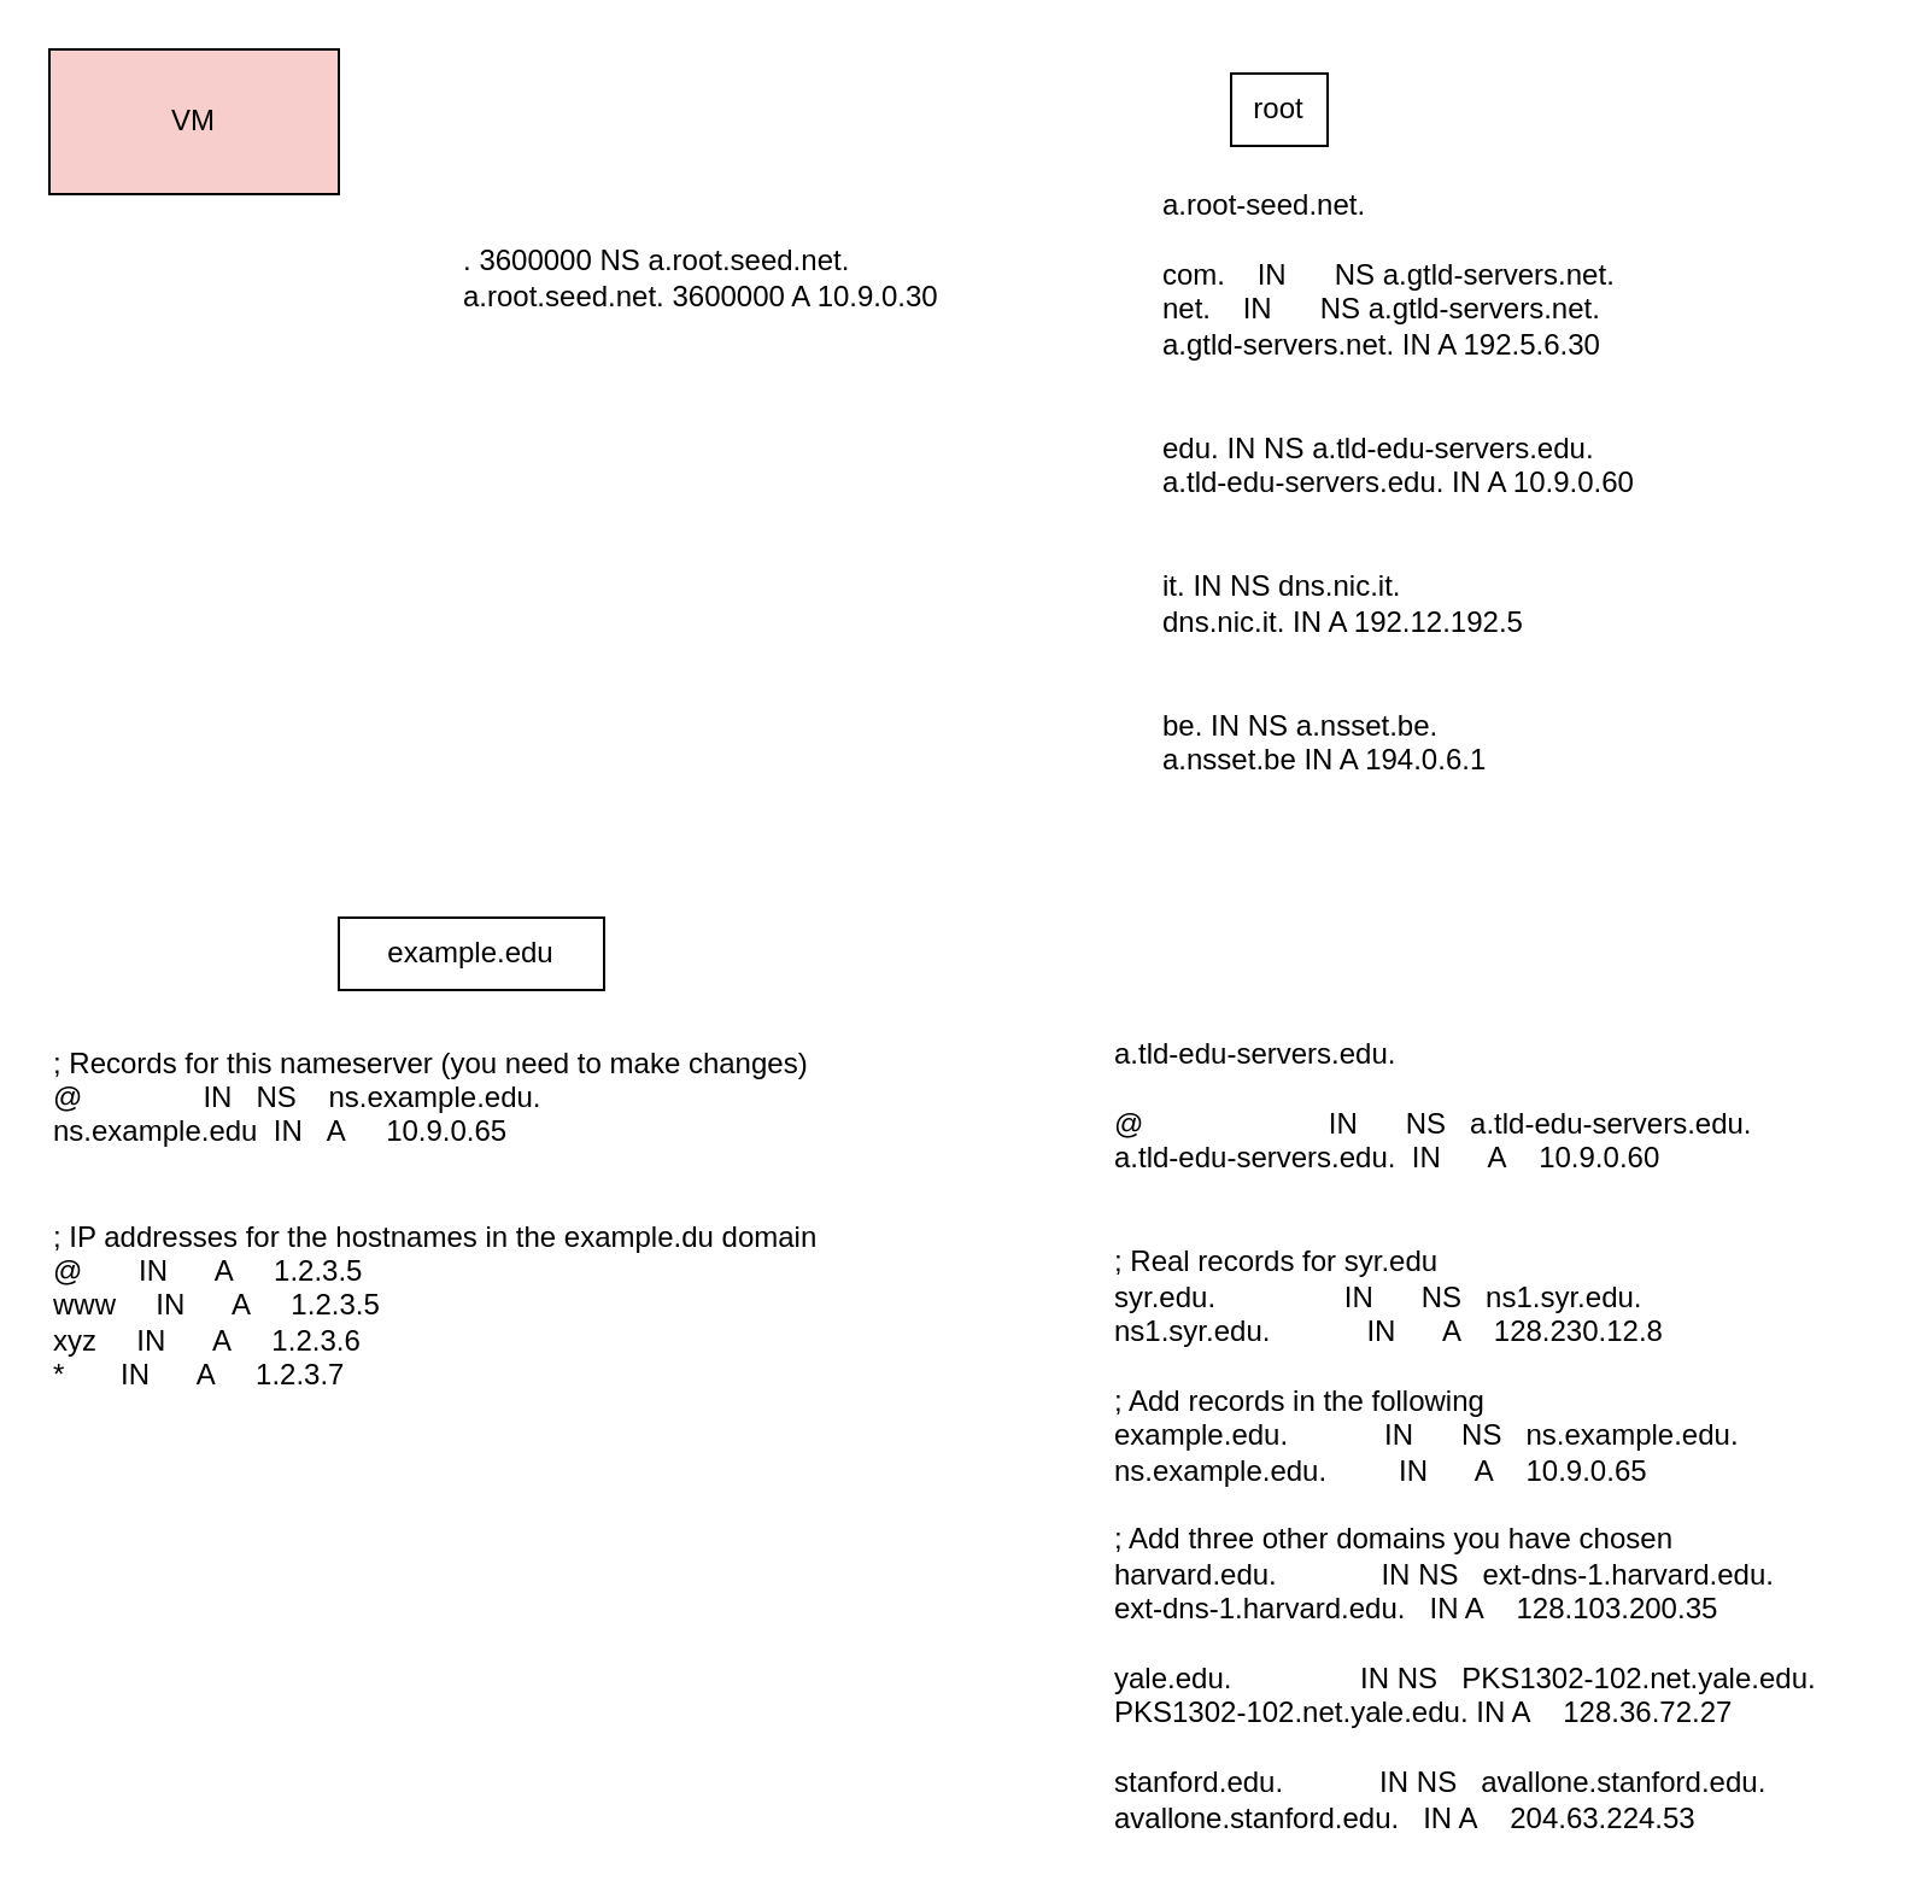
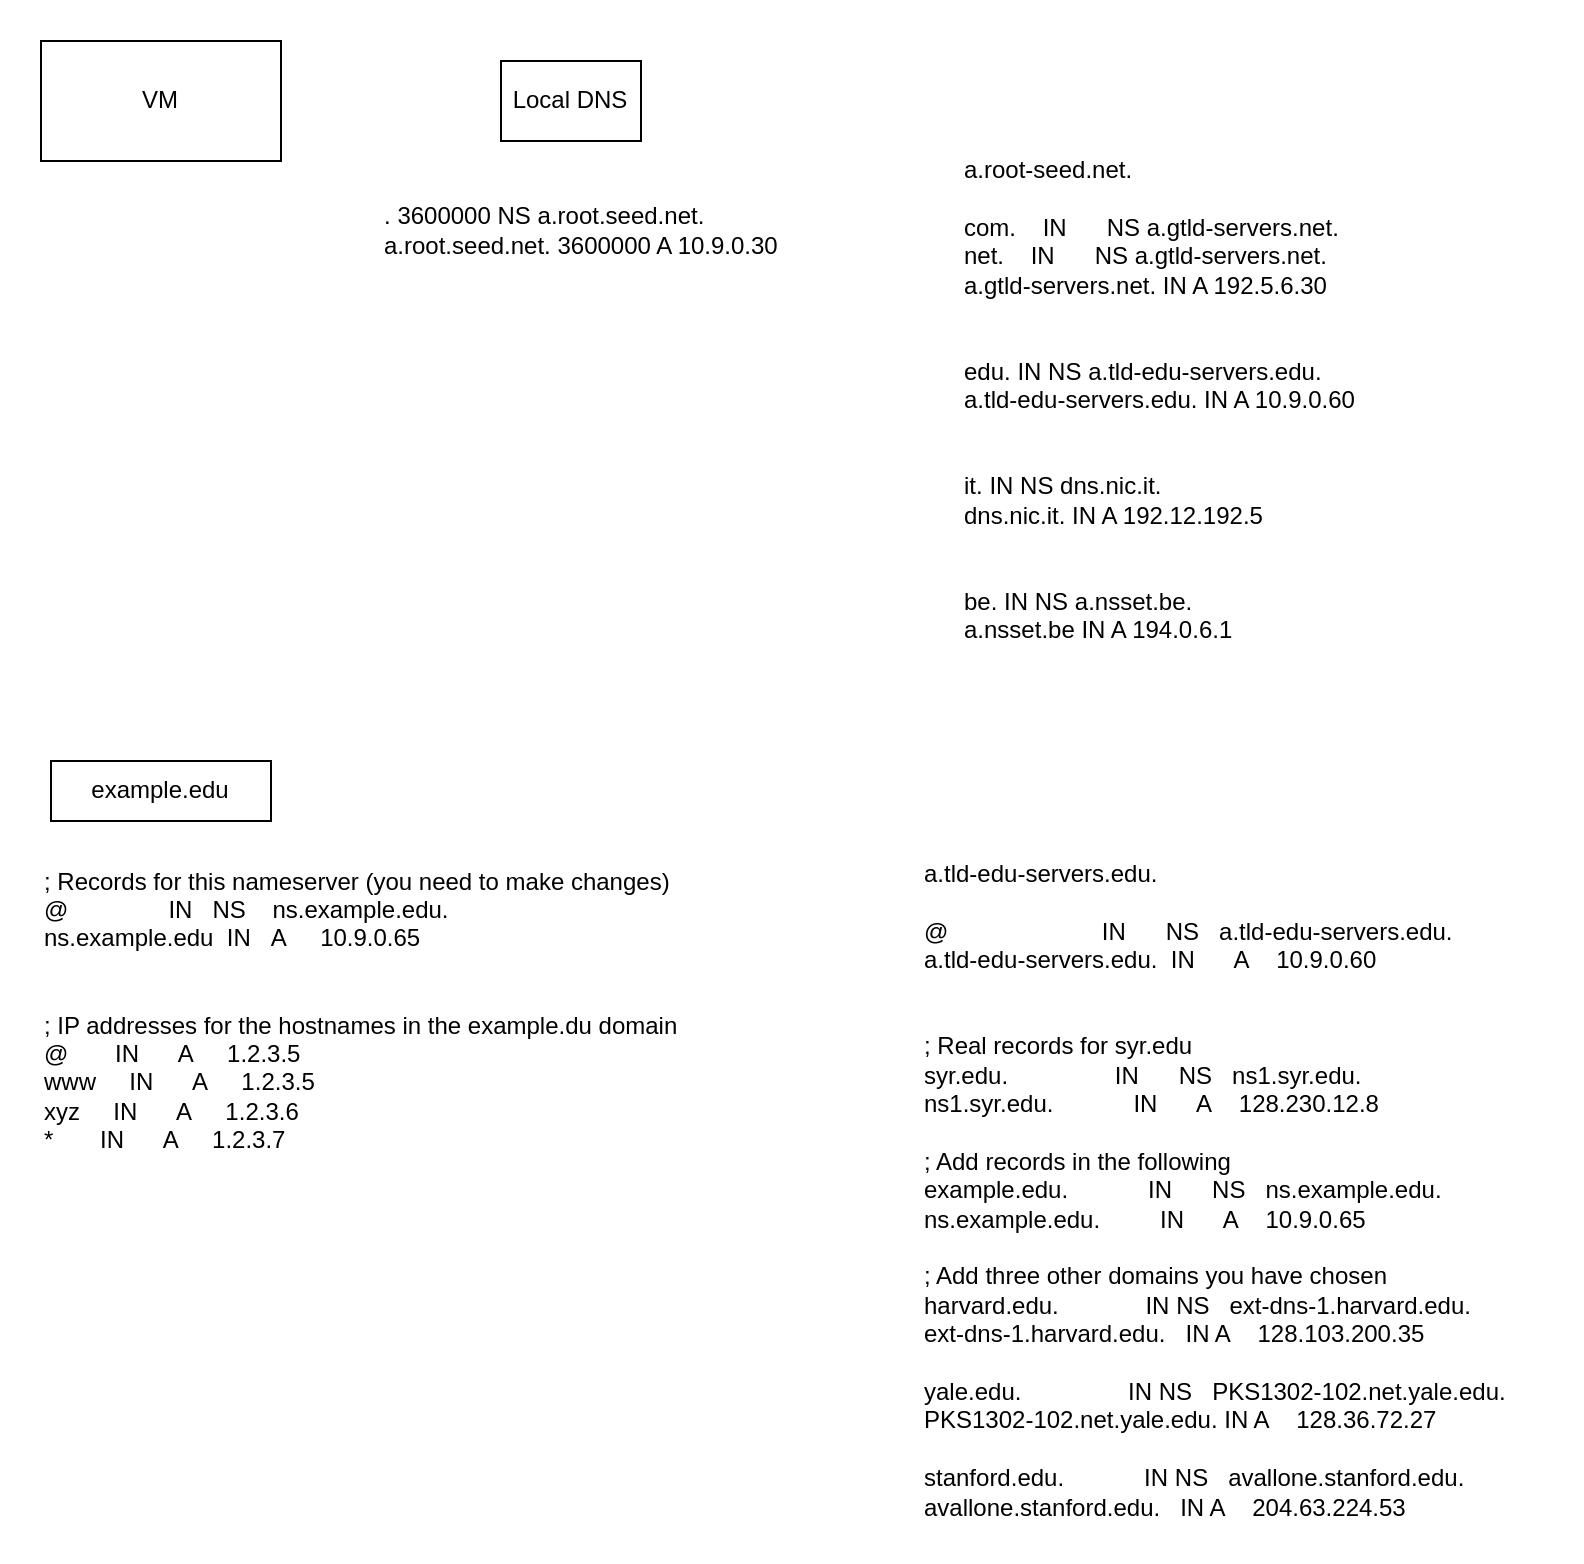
  <mxCell id="0" />
  <mxCell id="1" parent="0" />
- <mxCell id="2" value="root" style="rounded=0;whiteSpace=wrap;html=1;" vertex="1" parent="1"><mxGeometry x="510" y="30" width="40" height="30" as="geometry" /></mxCell>
- <mxCell id="3" value="example.edu" style="rounded=0;whiteSpace=wrap;html=1;" vertex="1" parent="1"><mxGeometry x="140" y="380" width="110" height="30" as="geometry" /></mxCell>
- <mxCell id="5" value="VM" style="rounded=0;whiteSpace=wrap;html=1;fillColor=#f8cecc;" vertex="1" parent="1"><mxGeometry x="20" y="20" width="120" height="60" as="geometry" /></mxCell>
+ <mxCell id="3" value="example.edu" style="rounded=0;whiteSpace=wrap;html=1;" vertex="1" parent="1"><mxGeometry x="25" y="380" width="110" height="30" as="geometry" /></mxCell>
+ <mxCell id="4" value="Local DNS" style="rounded=0;whiteSpace=wrap;html=1;" vertex="1" parent="1"><mxGeometry x="250" y="30" width="70" height="40" as="geometry" /></mxCell>
+ <mxCell id="5" value="VM" style="rounded=0;whiteSpace=wrap;html=1;" vertex="1" parent="1"><mxGeometry x="20" y="20" width="120" height="60" as="geometry" /></mxCell>
  <mxCell id="6" value="&lt;div&gt;.&lt;span&gt;&#09;&lt;/span&gt;3600000&lt;span&gt;&#09;&lt;/span&gt;NS&lt;span&gt;&#09;&lt;/span&gt;a.root.seed.net.&lt;/div&gt;&lt;div&gt;a.root.seed.net.&lt;span&gt;&#09;&lt;/span&gt;3600000&lt;span&gt;&#09;&lt;/span&gt;A&lt;span&gt;&#09;&lt;/span&gt;10.9.0.30&lt;/div&gt;" style="text;html=1;align=left;verticalAlign=middle;resizable=0;points=[];autosize=1;strokeColor=none;fillColor=none;" vertex="1" parent="1"><mxGeometry x="190" y="100" width="210" height="30" as="geometry" /></mxCell>
  <mxCell id="7" value="a.root-seed.net.&lt;br&gt;&lt;br&gt;&lt;div&gt;com.&amp;nbsp; &amp;nbsp; IN&amp;nbsp; &amp;nbsp; &amp;nbsp; NS&lt;span&gt;&#09;&lt;/span&gt;a.gtld-servers.net.&amp;nbsp; &amp;nbsp;&amp;nbsp;&lt;/div&gt;&lt;div&gt;net.&amp;nbsp; &amp;nbsp; IN&amp;nbsp; &amp;nbsp; &amp;nbsp; NS&lt;span&gt;&#09;&lt;/span&gt;a.gtld-servers.net.&lt;/div&gt;&lt;div&gt;&lt;span&gt;a.gtld-servers.net.&lt;/span&gt;&lt;span&gt;&#09;&lt;/span&gt;&lt;span&gt;IN&lt;/span&gt;&lt;span&gt;&#09;&lt;/span&gt;&lt;span&gt;A&lt;/span&gt;&lt;span&gt;&#09;&lt;/span&gt;&lt;span&gt;192.5.6.30&lt;/span&gt;&lt;br&gt;&lt;/div&gt;&lt;div&gt;&lt;br&gt;&lt;/div&gt;&lt;div&gt;&lt;br&gt;&lt;/div&gt;&lt;div&gt;edu.&lt;span&gt;&#09;&lt;/span&gt;IN&lt;span&gt;&#09;&lt;/span&gt;NS&lt;span&gt;&#09;&lt;/span&gt;a.tld-edu-servers.edu.&lt;br&gt;&lt;/div&gt;&lt;div&gt;a.tld-edu-servers.edu. IN&lt;span&gt;&#09;&lt;/span&gt;A&lt;span&gt;&#09;&lt;/span&gt;10.9.0.60&lt;br&gt;&lt;/div&gt;&lt;div&gt;&lt;br&gt;&lt;/div&gt;&lt;div&gt;&lt;br&gt;&lt;/div&gt;&lt;div&gt;&lt;div&gt;it.&lt;span&gt;&#09;&lt;/span&gt;IN&lt;span&gt;&#09;&lt;/span&gt;NS&lt;span&gt;&#09;&lt;/span&gt;dns.nic.it.&lt;/div&gt;&lt;div&gt;dns.nic.it. IN&lt;span&gt;&#09;&lt;/span&gt;A&lt;span&gt;&#09;&lt;/span&gt;192.12.192.5&lt;/div&gt;&lt;div&gt;&lt;br&gt;&lt;/div&gt;&lt;div&gt;&lt;br&gt;&lt;/div&gt;&lt;div&gt;be.&lt;span&gt;&#09;&lt;/span&gt;IN&lt;span&gt;&#09;&lt;/span&gt;NS&lt;span&gt;&#09;&lt;/span&gt;a.nsset.be.&lt;/div&gt;&lt;div&gt;a.nsset.be&lt;span&gt;&#09;&lt;/span&gt;IN&lt;span&gt;&#09;&lt;/span&gt;A&lt;span&gt;&#09;&lt;/span&gt;194.0.6.1&amp;nbsp;&lt;/div&gt;&lt;/div&gt;" style="text;html=1;align=left;verticalAlign=middle;resizable=0;points=[];autosize=1;strokeColor=none;fillColor=none;" vertex="1" parent="1"><mxGeometry x="480" y="80" width="220" height="240" as="geometry" /></mxCell>
  <mxCell id="8" value="a.tld-edu-servers.edu.&lt;br&gt;&lt;br&gt;&lt;div&gt;@&amp;nbsp; &amp;nbsp; &amp;nbsp; &amp;nbsp; &amp;nbsp; &amp;nbsp; &amp;nbsp; &amp;nbsp; &amp;nbsp; &amp;nbsp; &amp;nbsp; &amp;nbsp;IN&amp;nbsp; &amp;nbsp; &amp;nbsp; NS&amp;nbsp; &amp;nbsp;a.tld-edu-servers.edu.&lt;/div&gt;&lt;div&gt;a.tld-edu-servers.edu.&amp;nbsp; IN&amp;nbsp; &amp;nbsp; &amp;nbsp; A&amp;nbsp; &amp;nbsp; 10.9.0.60&lt;/div&gt;&lt;div&gt;&lt;br&gt;&lt;/div&gt;&lt;div&gt;&lt;br&gt;&lt;/div&gt;&lt;div&gt;; Real records for syr.edu&lt;/div&gt;&lt;div&gt;syr.edu.&amp;nbsp; &amp;nbsp; &amp;nbsp; &amp;nbsp; &amp;nbsp; &amp;nbsp; &amp;nbsp; &amp;nbsp; IN&amp;nbsp; &amp;nbsp; &amp;nbsp; NS&amp;nbsp; &amp;nbsp;ns1.syr.edu.&lt;/div&gt;&lt;div&gt;ns1.syr.edu.&amp;nbsp; &amp;nbsp; &amp;nbsp; &amp;nbsp; &amp;nbsp; &amp;nbsp; IN&amp;nbsp; &amp;nbsp; &amp;nbsp; A&amp;nbsp; &amp;nbsp; 128.230.12.8&lt;/div&gt;&lt;div&gt;&lt;br&gt;&lt;/div&gt;&lt;div&gt;; Add records in the following&lt;/div&gt;&lt;div&gt;example.edu.&amp;nbsp; &amp;nbsp; &amp;nbsp; &amp;nbsp; &amp;nbsp; &amp;nbsp; IN&amp;nbsp; &amp;nbsp; &amp;nbsp; NS&amp;nbsp; &amp;nbsp;ns.example.edu.&lt;/div&gt;&lt;div&gt;ns.example.edu.&amp;nbsp; &amp;nbsp; &amp;nbsp; &amp;nbsp; &amp;nbsp;IN&amp;nbsp; &amp;nbsp; &amp;nbsp; A&amp;nbsp; &amp;nbsp; 10.9.0.65&lt;/div&gt;&lt;div&gt;&lt;br&gt;&lt;/div&gt;&lt;div&gt;; Add three other domains you have chosen&lt;/div&gt;&lt;div&gt;harvard.edu.&amp;nbsp; &amp;nbsp; &amp;nbsp; &amp;nbsp; &amp;nbsp; &amp;nbsp; &amp;nbsp;IN&lt;span&gt;&#09;&lt;/span&gt;NS&amp;nbsp; &amp;nbsp;ext-dns-1.harvard.edu.&lt;/div&gt;&lt;div&gt;ext-dns-1.harvard.edu.&amp;nbsp; &amp;nbsp;IN&lt;span&gt;&#09;&lt;/span&gt;A&amp;nbsp; &amp;nbsp; 128.103.200.35&lt;/div&gt;&lt;div&gt;&lt;br&gt;&lt;/div&gt;&lt;div&gt;yale.edu.&amp;nbsp; &amp;nbsp; &amp;nbsp; &amp;nbsp; &amp;nbsp; &amp;nbsp; &amp;nbsp; &amp;nbsp; IN&lt;span&gt;&#09;&lt;/span&gt;NS&amp;nbsp; &amp;nbsp;PKS1302-102.net.yale.edu.&lt;/div&gt;&lt;div&gt;PKS1302-102.net.yale.edu. IN&lt;span&gt;&#09;&lt;/span&gt;A&amp;nbsp; &amp;nbsp; 128.36.72.27&lt;/div&gt;&lt;div&gt;&lt;br&gt;&lt;/div&gt;&lt;div&gt;stanford.edu.&amp;nbsp; &amp;nbsp; &amp;nbsp; &amp;nbsp; &amp;nbsp; &amp;nbsp; IN&lt;span&gt;&#09;&lt;/span&gt;NS&amp;nbsp; &amp;nbsp;avallone.stanford.edu.&lt;/div&gt;&lt;div&gt;avallone.stanford.edu.&amp;nbsp; &amp;nbsp;IN&lt;span&gt;&#09;&lt;/span&gt;A&amp;nbsp; &amp;nbsp; 204.63.224.53&lt;/div&gt;" style="text;html=1;align=left;verticalAlign=middle;resizable=0;points=[];autosize=1;strokeColor=none;fillColor=none;" vertex="1" parent="1"><mxGeometry x="460" y="430" width="310" height="330" as="geometry" /></mxCell>
  <mxCell id="9" value="&lt;div&gt;; Records for this nameserver (you need to make changes)&lt;/div&gt;&lt;div&gt;@&amp;nbsp; &amp;nbsp; &amp;nbsp; &amp;nbsp; &amp;nbsp; &amp;nbsp; &amp;nbsp; &amp;nbsp;IN&amp;nbsp; &amp;nbsp;NS&amp;nbsp; &amp;nbsp; ns.example.edu.&lt;/div&gt;&lt;div&gt;ns.example.edu&amp;nbsp; IN&amp;nbsp; &amp;nbsp;A&amp;nbsp; &amp;nbsp; &amp;nbsp;10.9.0.65&lt;/div&gt;&lt;div&gt;&lt;br&gt;&lt;/div&gt;&lt;div&gt;&lt;br&gt;&lt;/div&gt;&lt;div&gt;; IP addresses for the hostnames in the example.du domain&lt;/div&gt;&lt;div&gt;@&amp;nbsp; &amp;nbsp; &amp;nbsp; &amp;nbsp;IN&amp;nbsp; &amp;nbsp; &amp;nbsp; A&amp;nbsp; &amp;nbsp; &amp;nbsp;1.2.3.5&lt;/div&gt;&lt;div&gt;www&amp;nbsp; &amp;nbsp; &amp;nbsp;IN&amp;nbsp; &amp;nbsp; &amp;nbsp; A&amp;nbsp; &amp;nbsp; &amp;nbsp;1.2.3.5&lt;/div&gt;&lt;div&gt;xyz&amp;nbsp; &amp;nbsp; &amp;nbsp;IN&amp;nbsp; &amp;nbsp; &amp;nbsp; A&amp;nbsp; &amp;nbsp; &amp;nbsp;1.2.3.6&lt;/div&gt;&lt;div&gt;*&amp;nbsp; &amp;nbsp; &amp;nbsp; &amp;nbsp;IN&amp;nbsp; &amp;nbsp; &amp;nbsp; A&amp;nbsp; &amp;nbsp; &amp;nbsp;1.2.3.7&lt;/div&gt;" style="text;html=1;align=left;verticalAlign=middle;resizable=0;points=[];autosize=1;strokeColor=none;fillColor=none;" vertex="1" parent="1"><mxGeometry x="20" y="430" width="330" height="150" as="geometry" /></mxCell>
